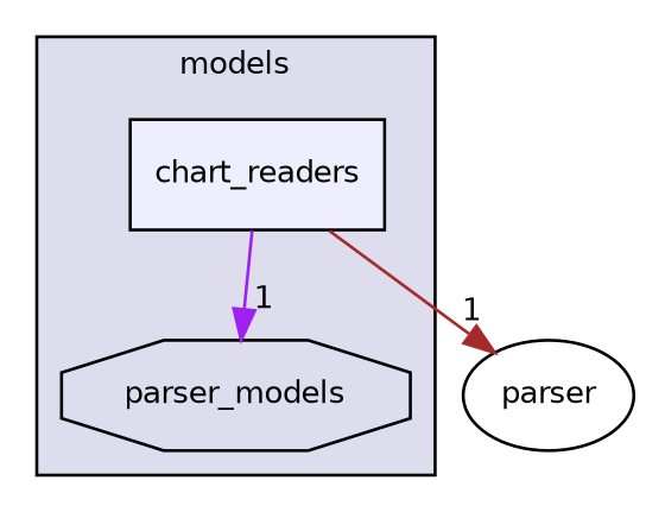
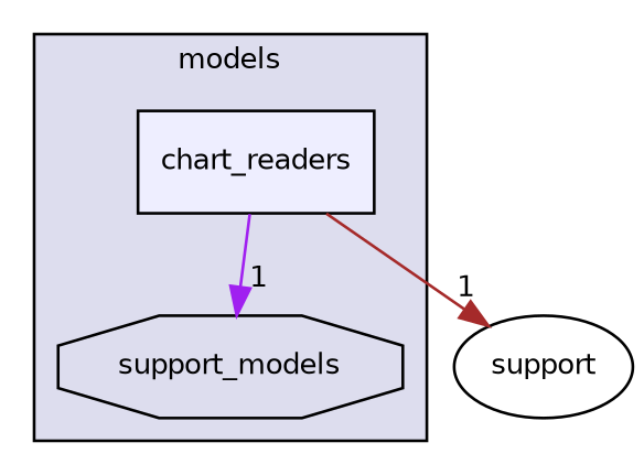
  digraph {
    compound=true
    node [fontname=Helvetica fontsize=10]
    edge [headlabel=1 labeldistance=1.5 labelfontname=Helvetica labelfontsize=10]
-   n1 [label=parser_models shape=octagon]
+   n1 [label=support_models shape=octagon]
    n2 [fillcolor="#eeeeff" label=chart_readers pencolor=black shape=box style=filled]
-   n3 [label=parser shape=ellipse]
+   n3 [label=support shape=ellipse]
    subgraph cluster_1 {
      bgcolor="#ddddee"
      fontname=Helvetica
      fontsize=10
      label=models
      pencolor=black
      n1
      n2
    }
    n2 -> n1 [color=purple]
    n2 -> n3 [color=brown]
  }
